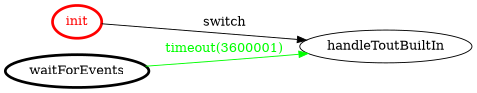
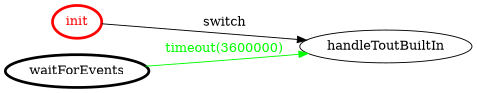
  digraph {
    rankdir=LR
    node [penwidth=3]
    init [color=red fontcolor=red]
    handleToutBuiltIn [penwidth=""]
    waitForEvents [color=black fontcolor=black]
    init -> handleToutBuiltIn [color=black fontcolor=black label=switch]
-   waitForEvents -> handleToutBuiltIn [color=green fontcolor=green label="timeout(3600001)"]
+   waitForEvents -> handleToutBuiltIn [color=green fontcolor=green label="timeout(3600000)"]
  }
